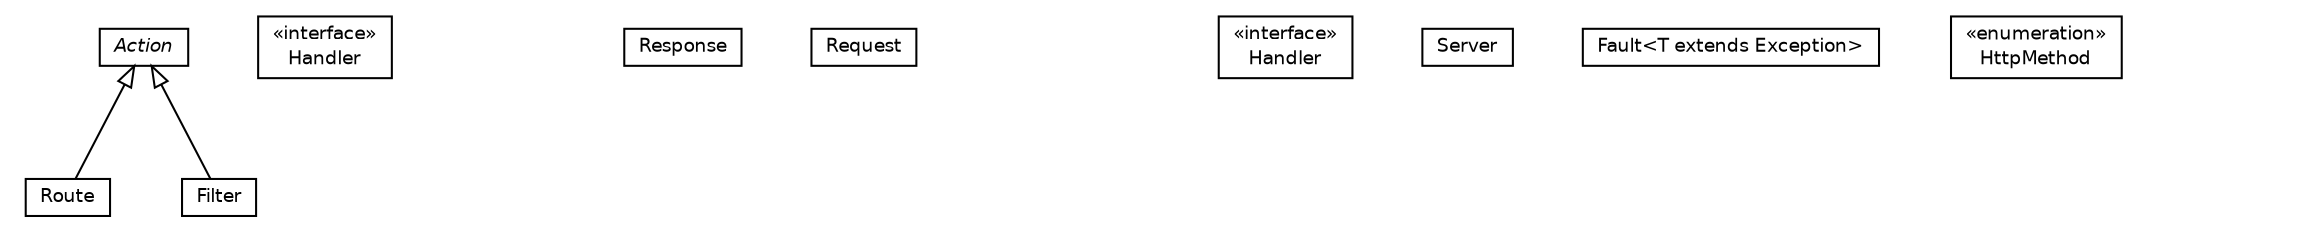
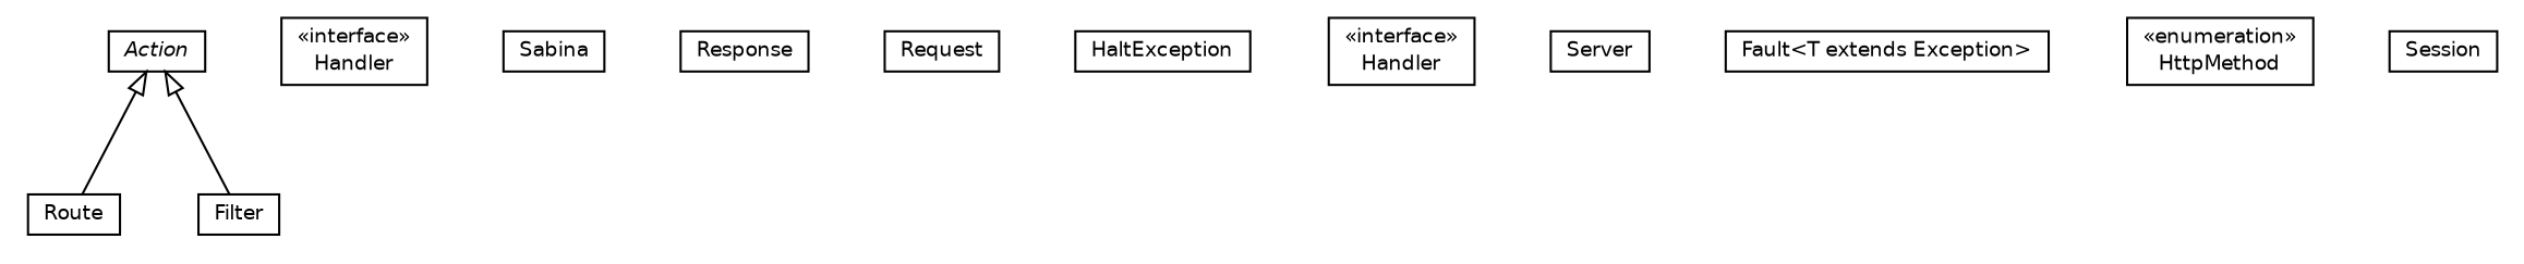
  digraph {
    nodesep=0.25
    ranksep=0.5
    node [fontcolor=black fontname=Helvetica fontsize=9.0 shape=plaintext]
    edge [arrowtail=empty dir=back fontname=Helvetica fontsize=10 headport=p labelfontname=Helvetica labelfontsize=10 tailport=p]
    n1 [label=<<table title="sabina.Action" border="0" cellborder="1" cellspacing="0" cellpadding="2" port="p" href="./Action.html"> 		<tr><td><table border="0" cellspacing="0" cellpadding="1"> <tr><td align="center" balign="center"><font face="Helvetica-Oblique"> Action </font></td></tr> 		</table></td></tr> 		</table>>]
    n2 [label=<<table title="sabina.Route" border="0" cellborder="1" cellspacing="0" cellpadding="2" port="p" href="./Route.html"> 		<tr><td><table border="0" cellspacing="0" cellpadding="1"> <tr><td align="center" balign="center"> Route </td></tr> 		</table></td></tr> 		</table>>]
    n3 [label=<<table title="sabina.Filter" border="0" cellborder="1" cellspacing="0" cellpadding="2" port="p" href="./Filter.html"> 		<tr><td><table border="0" cellspacing="0" cellpadding="1"> <tr><td align="center" balign="center"> Filter </td></tr> 		</table></td></tr> 		</table>>]
    n4 [label=<<table title="sabina.Route.Handler" border="0" cellborder="1" cellspacing="0" cellpadding="2" port="p" href="./Route.Handler.html"> 		<tr><td><table border="0" cellspacing="0" cellpadding="1"> <tr><td align="center" balign="center"> &#171;interface&#187; </td></tr> <tr><td align="center" balign="center"> Handler </td></tr> 		</table></td></tr> 		</table>>]
+   n5 [label=<<table title="sabina.Sabina" border="0" cellborder="1" cellspacing="0" cellpadding="2" port="p" href="./Sabina.html"> 		<tr><td><table border="0" cellspacing="0" cellpadding="1"> <tr><td align="center" balign="center"> Sabina </td></tr> 		</table></td></tr> 		</table>>]
    n6 [label=<<table title="sabina.Response" border="0" cellborder="1" cellspacing="0" cellpadding="2" port="p" href="./Response.html"> 		<tr><td><table border="0" cellspacing="0" cellpadding="1"> <tr><td align="center" balign="center"> Response </td></tr> 		</table></td></tr> 		</table>>]
    n7 [label=<<table title="sabina.Request" border="0" cellborder="1" cellspacing="0" cellpadding="2" port="p" href="./Request.html"> 		<tr><td><table border="0" cellspacing="0" cellpadding="1"> <tr><td align="center" balign="center"> Request </td></tr> 		</table></td></tr> 		</table>>]
+   n8 [label=<<table title="sabina.HaltException" border="0" cellborder="1" cellspacing="0" cellpadding="2" port="p" href="./HaltException.html"> 		<tr><td><table border="0" cellspacing="0" cellpadding="1"> <tr><td align="center" balign="center"> HaltException </td></tr> 		</table></td></tr> 		</table>>]
    n9 [label=<<table title="sabina.Filter.Handler" border="0" cellborder="1" cellspacing="0" cellpadding="2" port="p" href="./Filter.Handler.html"> 		<tr><td><table border="0" cellspacing="0" cellpadding="1"> <tr><td align="center" balign="center"> &#171;interface&#187; </td></tr> <tr><td align="center" balign="center"> Handler </td></tr> 		</table></td></tr> 		</table>>]
    n10 [label=<<table title="sabina.Server" border="0" cellborder="1" cellspacing="0" cellpadding="2" port="p" href="./Server.html"> 		<tr><td><table border="0" cellspacing="0" cellpadding="1"> <tr><td align="center" balign="center"> Server </td></tr> 		</table></td></tr> 		</table>>]
    n11 [label=<<table title="sabina.Fault" border="0" cellborder="1" cellspacing="0" cellpadding="2" port="p" href="./Fault.html"> 		<tr><td><table border="0" cellspacing="0" cellpadding="1"> <tr><td align="center" balign="center"> Fault&lt;T extends Exception&gt; </td></tr> 		</table></td></tr> 		</table>>]
    n12 [label=<<table title="sabina.HttpMethod" border="0" cellborder="1" cellspacing="0" cellpadding="2" port="p" href="./HttpMethod.html"> 		<tr><td><table border="0" cellspacing="0" cellpadding="1"> <tr><td align="center" balign="center"> &#171;enumeration&#187; </td></tr> <tr><td align="center" balign="center"> HttpMethod </td></tr> 		</table></td></tr> 		</table>>]
+   n13 [label=<<table title="sabina.Session" border="0" cellborder="1" cellspacing="0" cellpadding="2" port="p" href="./Session.html"> 		<tr><td><table border="0" cellspacing="0" cellpadding="1"> <tr><td align="center" balign="center"> Session </td></tr> 		</table></td></tr> 		</table>>]
    n1 -> n2
    n1 -> n3
  }
